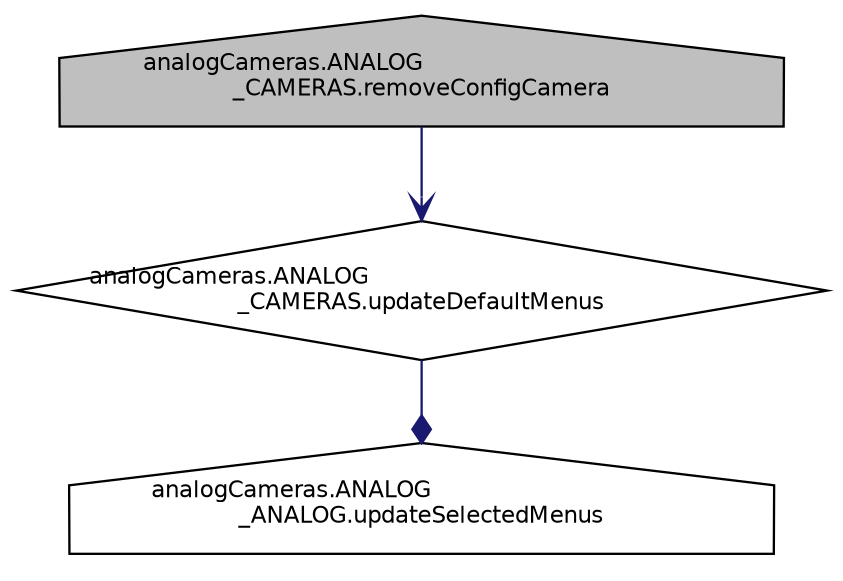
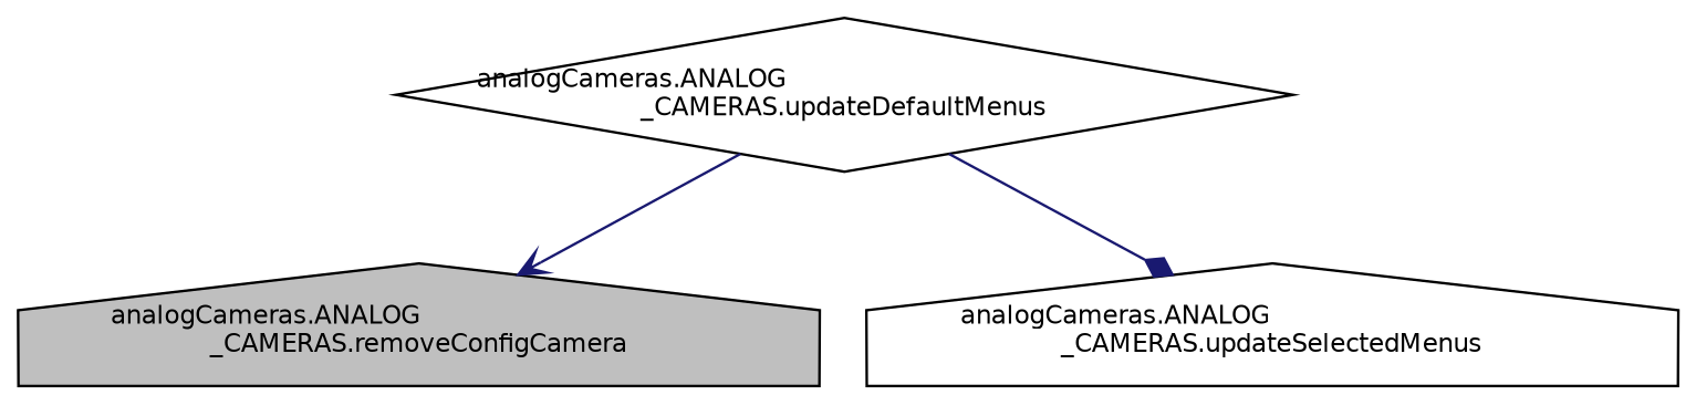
  digraph {
    rankdir=TB
    node [color=black fillcolor=white fontname=Helvetica fontsize=10 shape=house style=filled]
    edge [color=midnightblue fontname=Helvetica fontsize=10 labelfontname=Helvetica labelfontsize=10 style=solid]
    n1 [fillcolor=grey75 fontcolor=black height=0.2 label="analogCameras.ANALOG\l_CAMERAS.removeConfigCamera" width=0.4]
    n2 [height=0.2 label="analogCameras.ANALOG\l_CAMERAS.updateDefaultMenus" shape=diamond width=0.4]
-   n3 [height=0.2 label="analogCameras.ANALOG\l_ANALOG.updateSelectedMenus" width=0.4]
-   n1 -> n2 [arrowhead=vee]
+   n3 [height=0.2 label="analogCameras.ANALOG\l_CAMERAS.updateSelectedMenus" width=0.4]
+   n2 -> n1 [arrowhead=vee]
    n2 -> n3 [arrowhead=diamond]
  }
